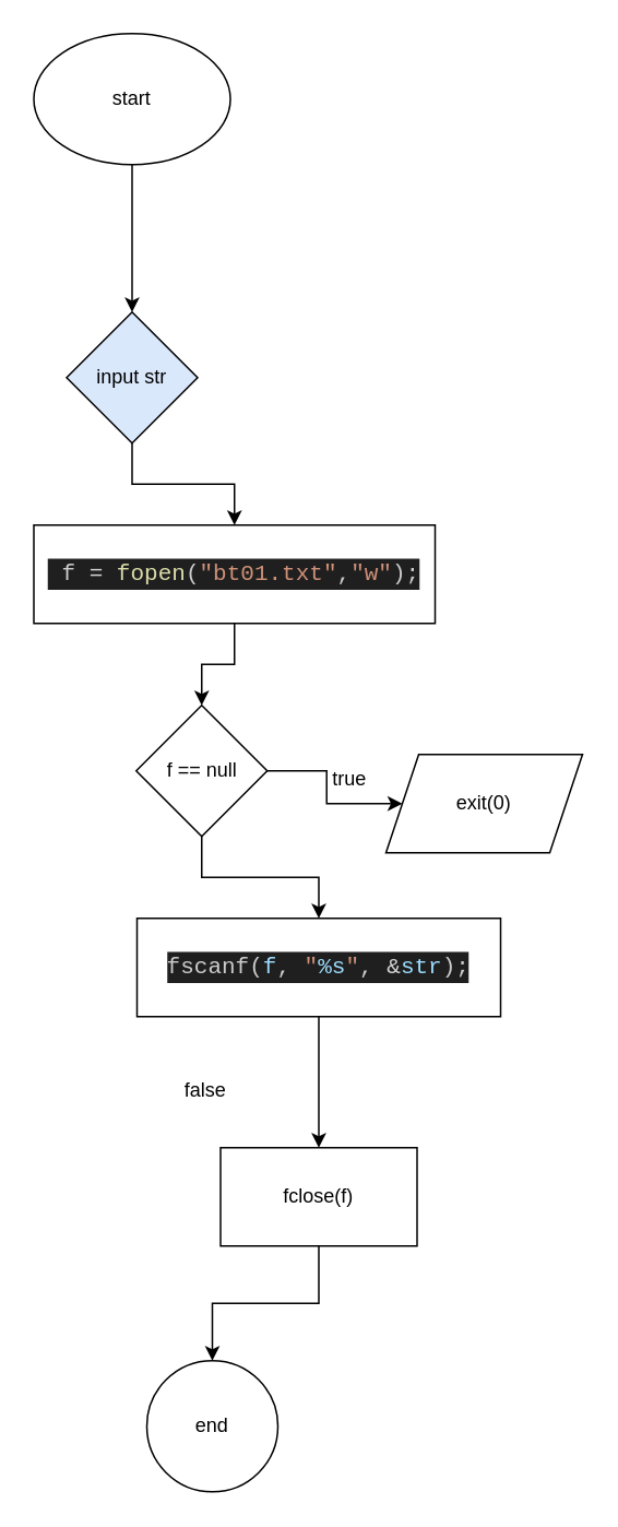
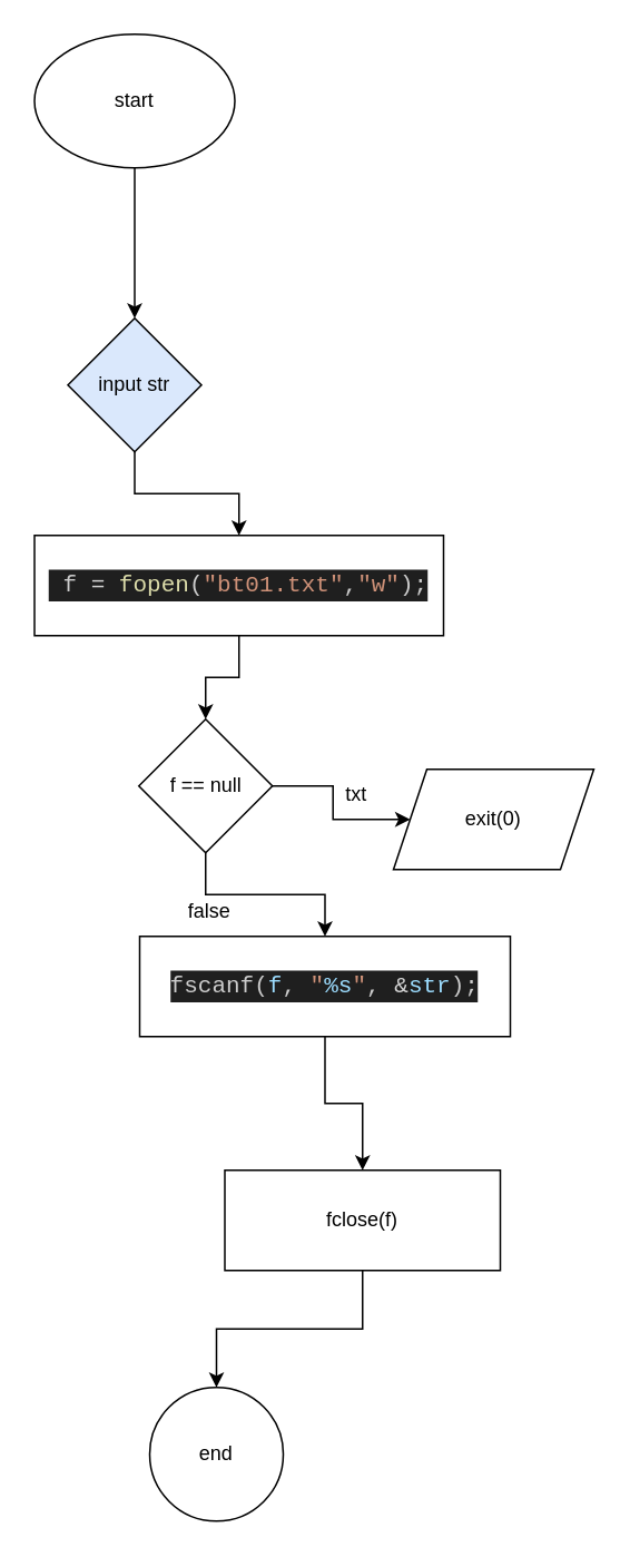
  <mxCell id="0" />
  <mxCell id="1" parent="0" />
  <mxCell id="2" value="" style="edgeStyle=orthogonalEdgeStyle;rounded=0;orthogonalLoop=1;jettySize=auto;html=1;" edge="1" parent="1" source="3" target="5"><mxGeometry relative="1" as="geometry" /></mxCell>
  <mxCell id="3" value="start" style="ellipse;whiteSpace=wrap;html=1;" vertex="1" parent="1"><mxGeometry x="20" y="20" width="120" height="80" as="geometry" /></mxCell>
  <mxCell id="4" value="" style="edgeStyle=orthogonalEdgeStyle;rounded=0;orthogonalLoop=1;jettySize=auto;html=1;" edge="1" parent="1" source="5" target="7"><mxGeometry relative="1" as="geometry" /></mxCell>
  <mxCell id="5" value="input str" style="rhombus;whiteSpace=wrap;html=1;fillColor=#dae8fc;" vertex="1" parent="1"><mxGeometry x="40" y="190" width="80" height="80" as="geometry" /></mxCell>
  <mxCell id="6" value="" style="edgeStyle=orthogonalEdgeStyle;rounded=0;orthogonalLoop=1;jettySize=auto;html=1;" edge="1" parent="1" source="7" target="10"><mxGeometry relative="1" as="geometry" /></mxCell>
  <mxCell id="7" value="&lt;div style=&quot;color: rgb(204, 204, 204); background-color: rgb(31, 31, 31); font-family: Consolas, &amp;quot;Courier New&amp;quot;, monospace; font-size: 14px; line-height: 19px;&quot;&gt;&amp;nbsp;f &lt;span style=&quot;color: #d4d4d4;&quot;&gt;=&lt;/span&gt; &lt;span style=&quot;color: #dcdcaa;&quot;&gt;fopen&lt;/span&gt;(&lt;span style=&quot;color: #ce9178;&quot;&gt;&quot;bt01.txt&quot;&lt;/span&gt;,&lt;span style=&quot;color: #ce9178;&quot;&gt;&quot;w&quot;&lt;/span&gt;);&lt;/div&gt;" style="rounded=0;whiteSpace=wrap;html=1;" vertex="1" parent="1"><mxGeometry x="20" y="320" width="245" height="60" as="geometry" /></mxCell>
  <mxCell id="8" value="" style="edgeStyle=orthogonalEdgeStyle;rounded=0;orthogonalLoop=1;jettySize=auto;html=1;" edge="1" parent="1" source="10" target="11"><mxGeometry relative="1" as="geometry" /></mxCell>
  <mxCell id="9" value="" style="edgeStyle=orthogonalEdgeStyle;rounded=0;orthogonalLoop=1;jettySize=auto;html=1;" edge="1" parent="1" source="10" target="13"><mxGeometry relative="1" as="geometry" /></mxCell>
  <mxCell id="10" value="f == null" style="rhombus;whiteSpace=wrap;html=1;rounded=0;" vertex="1" parent="1"><mxGeometry x="82.5" y="430" width="80" height="80" as="geometry" /></mxCell>
  <mxCell id="11" value="exit(0)" style="shape=parallelogram;perimeter=parallelogramPerimeter;whiteSpace=wrap;html=1;fixedSize=1;" vertex="1" parent="1"><mxGeometry x="235" y="460" width="120" height="60" as="geometry" /></mxCell>
  <mxCell id="12" value="" style="edgeStyle=orthogonalEdgeStyle;rounded=0;orthogonalLoop=1;jettySize=auto;html=1;" edge="1" parent="1" source="13" target="17"><mxGeometry relative="1" as="geometry" /></mxCell>
  <mxCell id="13" value="&lt;div style=&quot;color: rgb(204, 204, 204); background-color: rgb(31, 31, 31); font-family: Consolas, &amp;quot;Courier New&amp;quot;, monospace; font-size: 14px; line-height: 19px;&quot;&gt;&lt;div style=&quot;line-height: 19px;&quot;&gt;fscanf(&lt;span style=&quot;color: #9cdcfe;&quot;&gt;f&lt;/span&gt;, &lt;span style=&quot;color: #ce9178;&quot;&gt;&quot;&lt;/span&gt;&lt;span style=&quot;color: #9cdcfe;&quot;&gt;%s&lt;/span&gt;&lt;span style=&quot;color: #ce9178;&quot;&gt;&quot;&lt;/span&gt;, &lt;span style=&quot;color: #d4d4d4;&quot;&gt;&amp;amp;&lt;/span&gt;&lt;span style=&quot;color: #9cdcfe;&quot;&gt;str&lt;/span&gt;);&lt;/div&gt;&lt;/div&gt;" style="rounded=0;whiteSpace=wrap;html=1;" vertex="1" parent="1"><mxGeometry x="83" y="560" width="222" height="60" as="geometry" /></mxCell>
- <mxCell id="14" value="true" style="text;html=1;strokeColor=none;fillColor=none;align=center;verticalAlign=middle;whiteSpace=wrap;rounded=0;" vertex="1" parent="1"><mxGeometry x="183" y="460" width="60" height="30" as="geometry" /></mxCell>
- <mxCell id="15" value="false" style="text;html=1;strokeColor=none;fillColor=none;align=center;verticalAlign=middle;whiteSpace=wrap;rounded=0;" vertex="1" parent="1"><mxGeometry x="95" y="650" width="60" height="30" as="geometry" /></mxCell>
+ <mxCell id="14" value="txt" style="text;html=1;strokeColor=none;fillColor=none;align=center;verticalAlign=middle;whiteSpace=wrap;rounded=0;" vertex="1" parent="1"><mxGeometry x="183" y="460" width="60" height="30" as="geometry" /></mxCell>
+ <mxCell id="15" value="false" style="text;html=1;strokeColor=none;fillColor=none;align=center;verticalAlign=middle;whiteSpace=wrap;rounded=0;" vertex="1" parent="1"><mxGeometry x="95" y="530" width="60" height="30" as="geometry" /></mxCell>
  <mxCell id="16" value="" style="edgeStyle=orthogonalEdgeStyle;rounded=0;orthogonalLoop=1;jettySize=auto;html=1;" edge="1" parent="1" source="17" target="18"><mxGeometry relative="1" as="geometry" /></mxCell>
- <mxCell id="17" value="fclose(f)" style="whiteSpace=wrap;html=1;rounded=0;" vertex="1" parent="1"><mxGeometry x="134" y="700" width="120" height="60" as="geometry" /></mxCell>
+ <mxCell id="17" value="fclose(f)" style="whiteSpace=wrap;html=1;rounded=0;" vertex="1" parent="1"><mxGeometry x="134" y="700" width="165" height="60" as="geometry" /></mxCell>
  <mxCell id="18" value="end" style="ellipse;whiteSpace=wrap;html=1;rounded=0;" vertex="1" parent="1"><mxGeometry x="89" y="830" width="80" height="80" as="geometry" /></mxCell>
